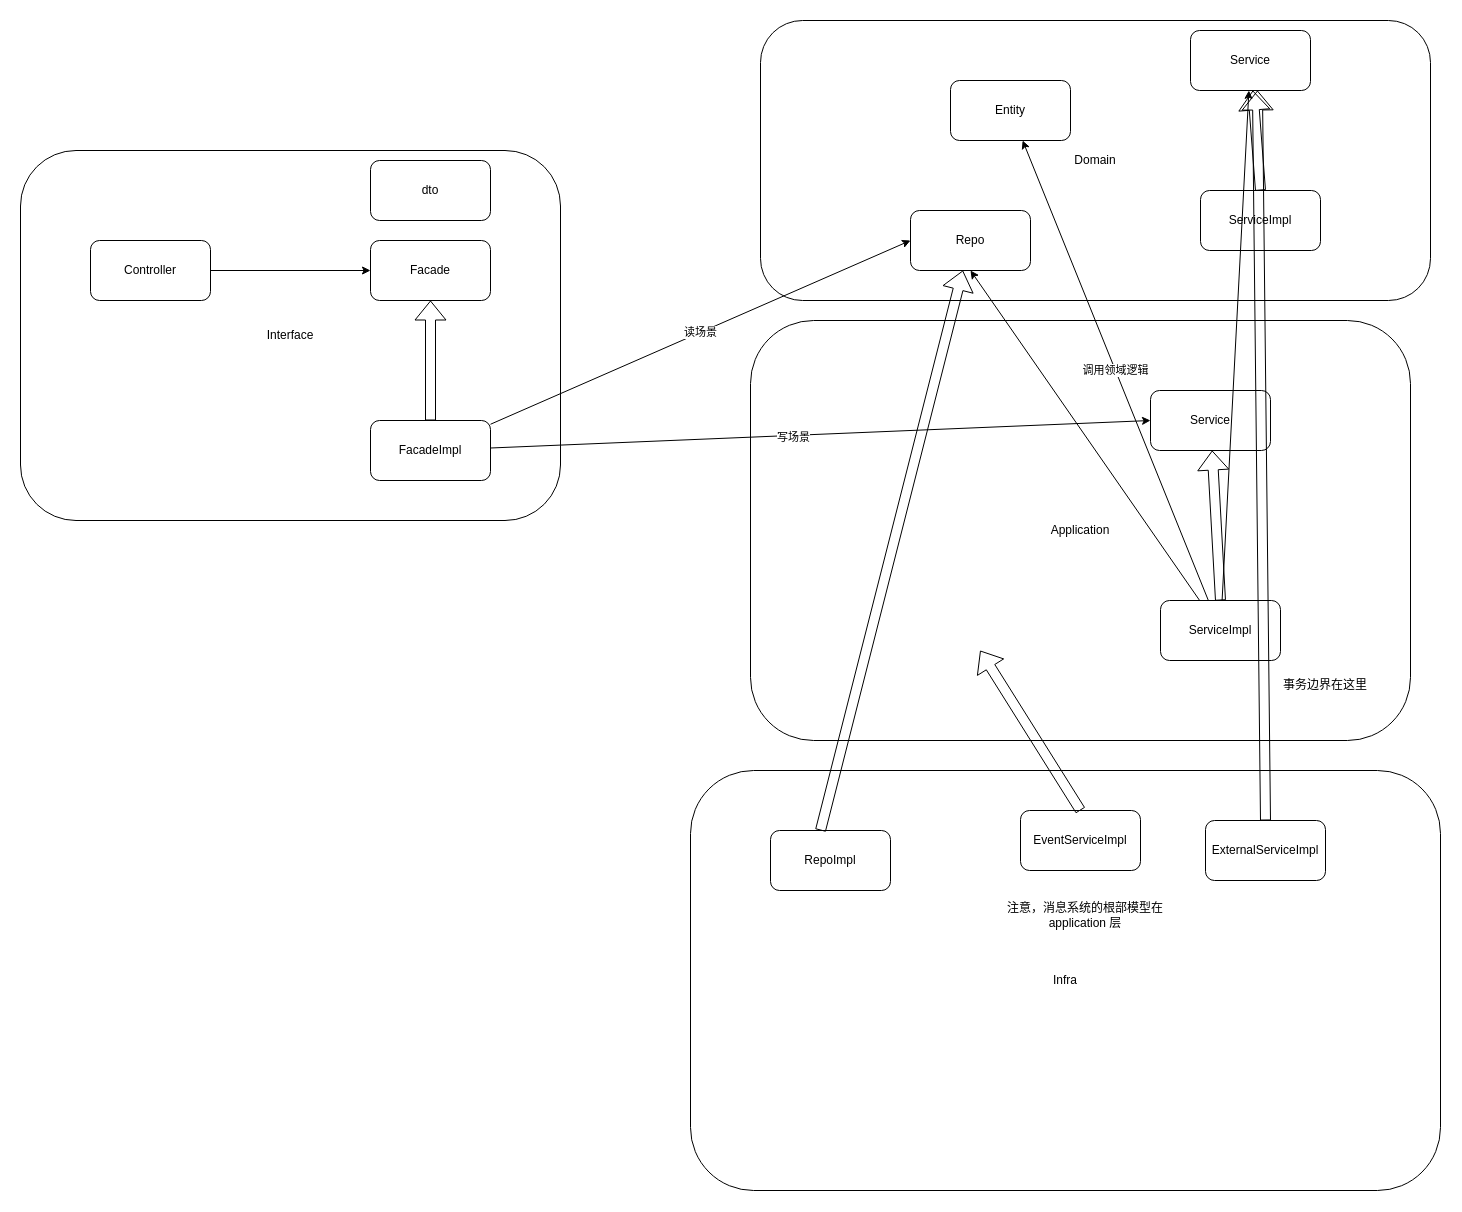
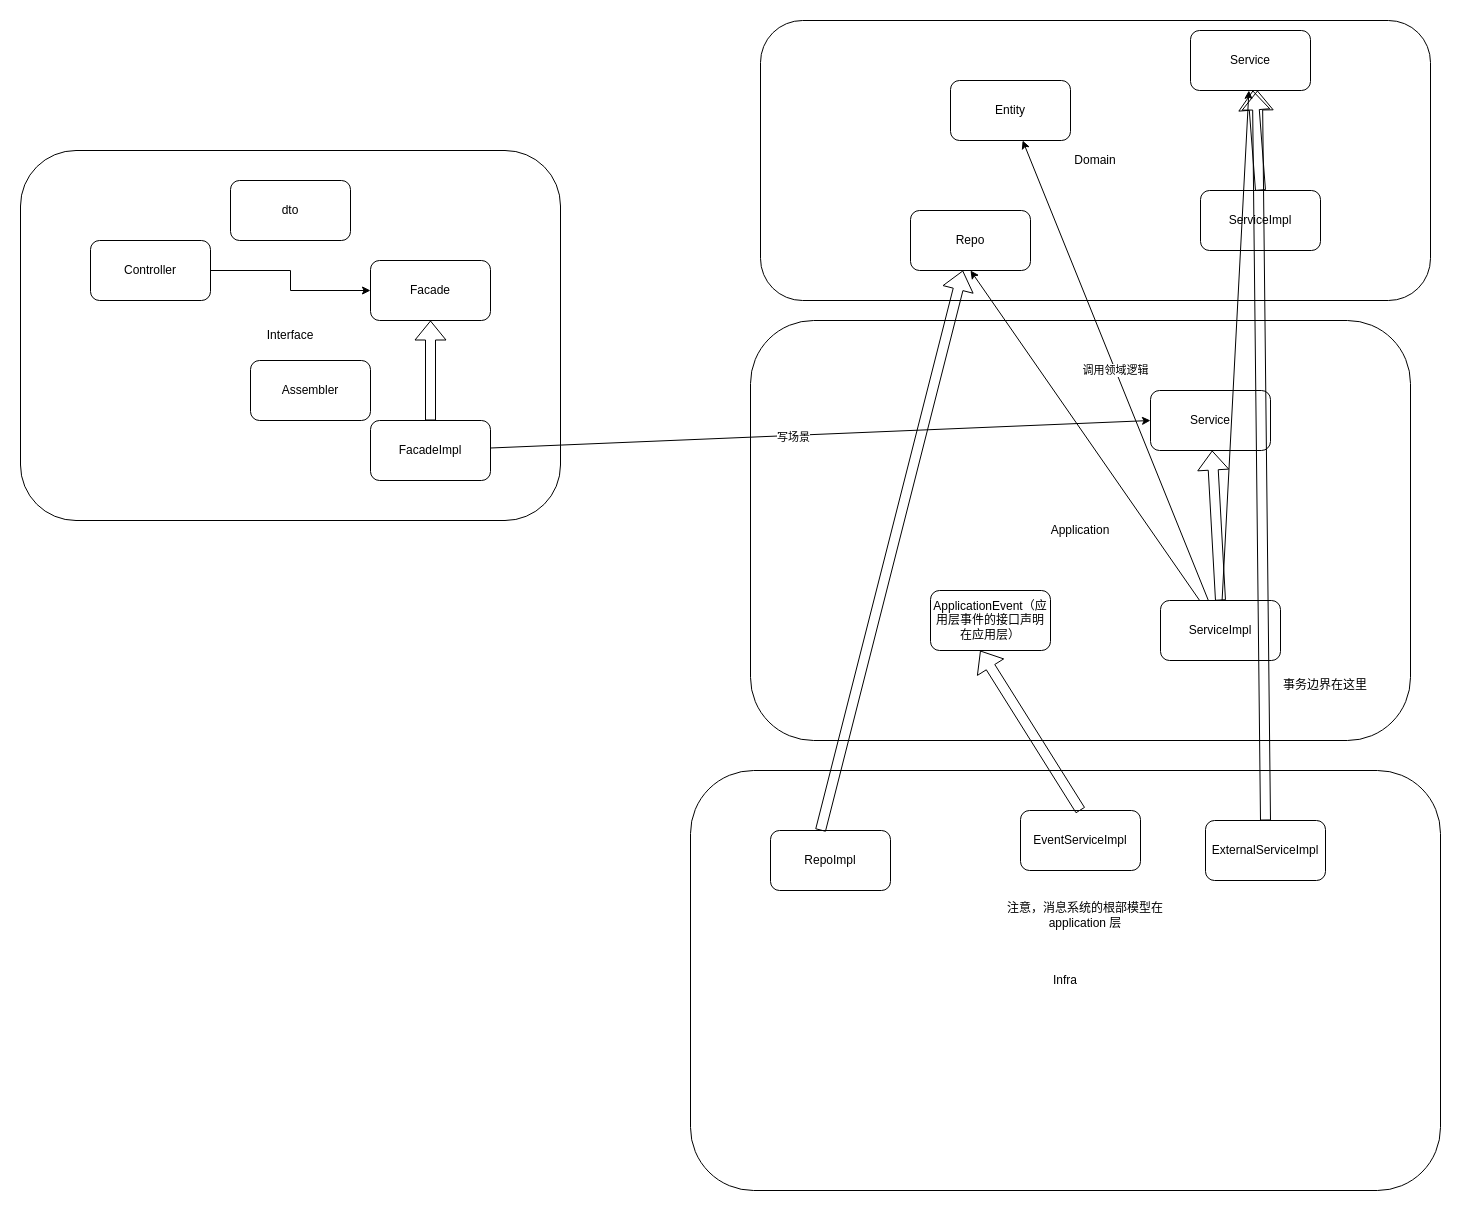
  <mxCell id="0" />
  <mxCell id="1" parent="0" />
  <mxCell id="2" value="Interface" style="rounded=1;whiteSpace=wrap;html=1;" parent="1" vertex="1"><mxGeometry x="20" y="150" width="540" height="370" as="geometry" /></mxCell>
  <mxCell id="3" style="edgeStyle=orthogonalEdgeStyle;rounded=0;orthogonalLoop=1;jettySize=auto;html=1;" parent="1" source="4" target="5" edge="1"><mxGeometry relative="1" as="geometry" /></mxCell>
  <mxCell id="4" value="Controller" style="rounded=1;whiteSpace=wrap;html=1;" parent="1" vertex="1"><mxGeometry x="90" y="240" width="120" height="60" as="geometry" /></mxCell>
- <mxCell id="5" value="Facade" style="rounded=1;whiteSpace=wrap;html=1;" parent="1" vertex="1"><mxGeometry x="370" y="240" width="120" height="60" as="geometry" /></mxCell>
+ <mxCell id="5" value="Facade" style="rounded=1;whiteSpace=wrap;html=1;" parent="1" vertex="1"><mxGeometry x="370" y="260" width="120" height="60" as="geometry" /></mxCell>
  <mxCell id="6" value="FacadeImpl" style="rounded=1;whiteSpace=wrap;html=1;" parent="1" vertex="1"><mxGeometry x="370" y="420" width="120" height="60" as="geometry" /></mxCell>
  <mxCell id="7" value="" style="shape=flexArrow;endArrow=classic;html=1;rounded=0;entryX=0.5;entryY=1;entryDx=0;entryDy=0;" parent="1" source="6" target="5" edge="1"><mxGeometry width="50" height="50" relative="1" as="geometry"><mxPoint x="280" y="350" as="sourcePoint" /><mxPoint x="330" y="300" as="targetPoint" /></mxGeometry></mxCell>
  <mxCell id="8" value="Domain" style="rounded=1;whiteSpace=wrap;html=1;" parent="1" vertex="1"><mxGeometry x="760" y="20" width="670" height="280" as="geometry" /></mxCell>
  <mxCell id="9" value="Repo" style="rounded=1;whiteSpace=wrap;html=1;" parent="1" vertex="1"><mxGeometry x="910" y="210" width="120" height="60" as="geometry" /></mxCell>
  <mxCell id="10" value="Infra" style="rounded=1;whiteSpace=wrap;html=1;" parent="1" vertex="1"><mxGeometry x="690" y="770" width="750" height="420" as="geometry" /></mxCell>
  <mxCell id="11" value="Application" style="rounded=1;whiteSpace=wrap;html=1;" parent="1" vertex="1"><mxGeometry x="750" y="320" width="660" height="420" as="geometry" /></mxCell>
  <mxCell id="12" value="RepoImpl" style="rounded=1;whiteSpace=wrap;html=1;" parent="1" vertex="1"><mxGeometry x="770" y="830" width="120" height="60" as="geometry" /></mxCell>
  <mxCell id="13" value="" style="shape=flexArrow;endArrow=classic;html=1;rounded=0;" parent="1" target="9" edge="1"><mxGeometry width="50" height="50" relative="1" as="geometry"><mxPoint x="820" y="830" as="sourcePoint" /><mxPoint x="870" y="780" as="targetPoint" /></mxGeometry></mxCell>
  <mxCell id="14" value="Service" style="rounded=1;whiteSpace=wrap;html=1;" parent="1" vertex="1"><mxGeometry x="1150" y="390" width="120" height="60" as="geometry" /></mxCell>
  <mxCell id="15" style="edgeStyle=none;rounded=0;orthogonalLoop=1;jettySize=auto;html=1;entryX=0.5;entryY=1;entryDx=0;entryDy=0;" parent="1" source="17" target="9" edge="1"><mxGeometry relative="1" as="geometry" /></mxCell>
  <mxCell id="16" value="调用领域逻辑" style="edgeStyle=none;rounded=0;orthogonalLoop=1;jettySize=auto;html=1;" parent="1" source="17" target="27" edge="1"><mxGeometry relative="1" as="geometry" /></mxCell>
  <mxCell id="17" value="ServiceImpl" style="rounded=1;whiteSpace=wrap;html=1;" parent="1" vertex="1"><mxGeometry x="1160" y="600" width="120" height="60" as="geometry" /></mxCell>
  <mxCell id="18" value="" style="shape=flexArrow;endArrow=classic;html=1;rounded=0;exitX=0.5;exitY=0;exitDx=0;exitDy=0;" parent="1" source="17" target="14" edge="1"><mxGeometry width="50" height="50" relative="1" as="geometry"><mxPoint x="1070" y="610" as="sourcePoint" /><mxPoint x="1120" y="560" as="targetPoint" /></mxGeometry></mxCell>
  <mxCell id="19" style="edgeStyle=none;rounded=0;orthogonalLoop=1;jettySize=auto;html=1;entryX=0;entryY=0.5;entryDx=0;entryDy=0;" parent="1" source="6" target="14" edge="1"><mxGeometry relative="1" as="geometry" /></mxCell>
  <mxCell id="20" value="写场景" style="edgeLabel;html=1;align=center;verticalAlign=middle;resizable=0;points=[];" parent="19" vertex="1" connectable="0"><mxGeometry x="-0.084" y="-2" relative="1" as="geometry"><mxPoint as="offset" /></mxGeometry></mxCell>
- <mxCell id="21" value="dto" style="rounded=1;whiteSpace=wrap;html=1;" parent="1" vertex="1"><mxGeometry x="370" y="160" width="120" height="60" as="geometry" /></mxCell>
+ <mxCell id="21" value="dto" style="rounded=1;whiteSpace=wrap;html=1;" parent="1" vertex="1"><mxGeometry x="230" y="180" width="120" height="60" as="geometry" /></mxCell>
+ <mxCell id="22" value="Assembler" style="rounded=1;whiteSpace=wrap;html=1;" parent="1" vertex="1"><mxGeometry x="250" y="360" width="120" height="60" as="geometry" /></mxCell>
  <mxCell id="23" value="Service" style="rounded=1;whiteSpace=wrap;html=1;" parent="1" vertex="1"><mxGeometry x="1190" y="30" width="120" height="60" as="geometry" /></mxCell>
  <mxCell id="24" value="ServiceImpl" style="rounded=1;whiteSpace=wrap;html=1;" parent="1" vertex="1"><mxGeometry x="1200" y="190" width="120" height="60" as="geometry" /></mxCell>
  <mxCell id="25" value="" style="shape=flexArrow;endArrow=classic;html=1;rounded=0;exitX=0.5;exitY=0;exitDx=0;exitDy=0;" parent="1" source="24" target="23" edge="1"><mxGeometry width="50" height="50" relative="1" as="geometry"><mxPoint x="1110" y="250" as="sourcePoint" /><mxPoint x="1160" y="200" as="targetPoint" /></mxGeometry></mxCell>
  <mxCell id="26" style="edgeStyle=none;rounded=0;orthogonalLoop=1;jettySize=auto;html=1;" parent="1" source="17" target="23" edge="1"><mxGeometry relative="1" as="geometry" /></mxCell>
  <mxCell id="27" value="Entity" style="rounded=1;whiteSpace=wrap;html=1;" parent="1" vertex="1"><mxGeometry x="950" y="80" width="120" height="60" as="geometry" /></mxCell>
  <mxCell id="28" value="ExternalServiceImpl" style="rounded=1;whiteSpace=wrap;html=1;" parent="1" vertex="1"><mxGeometry x="1205" y="820" width="120" height="60" as="geometry" /></mxCell>
  <mxCell id="29" value="" style="shape=flexArrow;endArrow=classic;html=1;rounded=0;exitX=0.5;exitY=0;exitDx=0;exitDy=0;entryX=0.558;entryY=1;entryDx=0;entryDy=0;entryPerimeter=0;" parent="1" source="28" target="23" edge="1"><mxGeometry width="50" height="50" relative="1" as="geometry"><mxPoint x="830" y="840" as="sourcePoint" /><mxPoint x="972.373" y="280" as="targetPoint" /></mxGeometry></mxCell>
  <mxCell id="30" value="EventServiceImpl" style="rounded=1;whiteSpace=wrap;html=1;" parent="1" vertex="1"><mxGeometry x="1020" y="810" width="120" height="60" as="geometry" /></mxCell>
  <mxCell id="31" value="" style="shape=flexArrow;endArrow=classic;html=1;rounded=0;exitX=0.5;exitY=0;exitDx=0;exitDy=0;entryX=0.348;entryY=0.786;entryDx=0;entryDy=0;entryPerimeter=0;" parent="1" source="30" target="11" edge="1"><mxGeometry width="50" height="50" relative="1" as="geometry"><mxPoint x="1380" y="830" as="sourcePoint" /><mxPoint x="1266.96" y="100" as="targetPoint" /></mxGeometry></mxCell>
  <mxCell id="32" value="注意，消息系统的根部模型在 application 层" style="text;html=1;strokeColor=none;fillColor=none;align=center;verticalAlign=middle;whiteSpace=wrap;rounded=0;" parent="1" vertex="1"><mxGeometry x="1000" y="900" width="170" height="30" as="geometry" /></mxCell>
- <mxCell id="33" value="读场景" style="rounded=0;orthogonalLoop=1;jettySize=auto;html=1;entryX=0;entryY=0.5;entryDx=0;entryDy=0;" parent="1" source="6" target="9" edge="1"><mxGeometry relative="1" as="geometry" /></mxCell>
  <mxCell id="34" value="事务边界在这里" style="text;html=1;strokeColor=none;fillColor=none;align=center;verticalAlign=middle;whiteSpace=wrap;rounded=0;" parent="1" vertex="1"><mxGeometry x="1275" y="670" width="100" height="30" as="geometry" /></mxCell>
+ <mxCell id="35" value="ApplicationEvent（应用层事件的接口声明在应用层）" style="rounded=1;whiteSpace=wrap;html=1;" vertex="1" parent="1"><mxGeometry x="930" y="590" width="120" height="60" as="geometry" /></mxCell>
